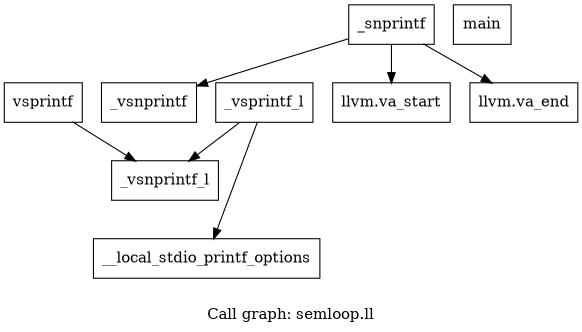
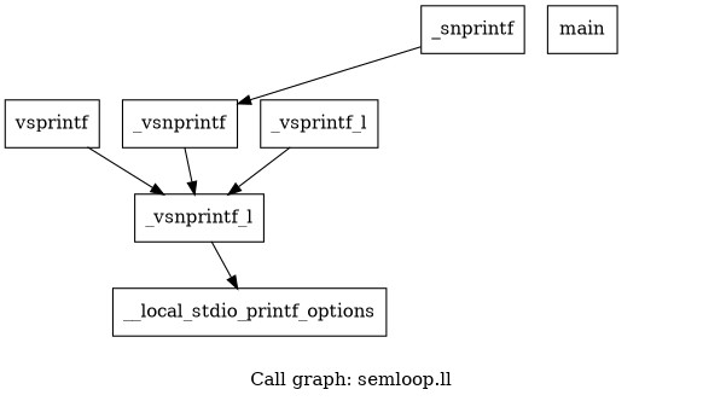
  digraph {
    label="Call graph: semloop.ll"
    node [shape=record]
    n1 [label="{vsprintf}"]
    n2 [label="{_vsnprintf_l}"]
    n3 [label="{__local_stdio_printf_options}"]
-   n4 [label="{llvm.va_start}"]
    n5 [label="{_vsprintf_l}"]
-   n6 [label="{llvm.va_end}"]
    n7 [label="{_snprintf}"]
    n8 [label="{_vsnprintf}"]
    n9 [label="{main}"]
    n1 -> n2
-   n5 -> n3
+   n2 -> n3
    n5 -> n2
-   n7 -> n4
-   n7 -> n6
    n7 -> n8
+   n8 -> n2
  }
